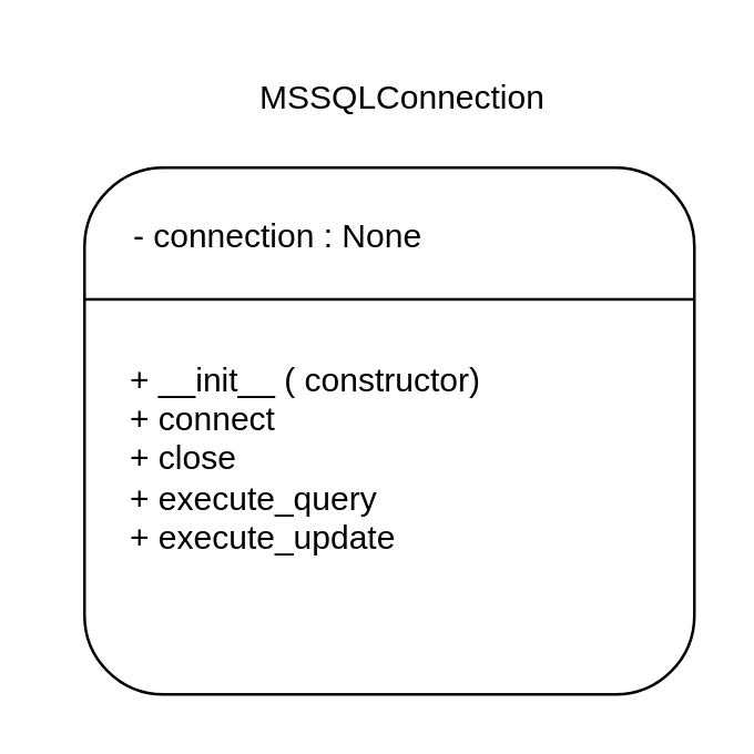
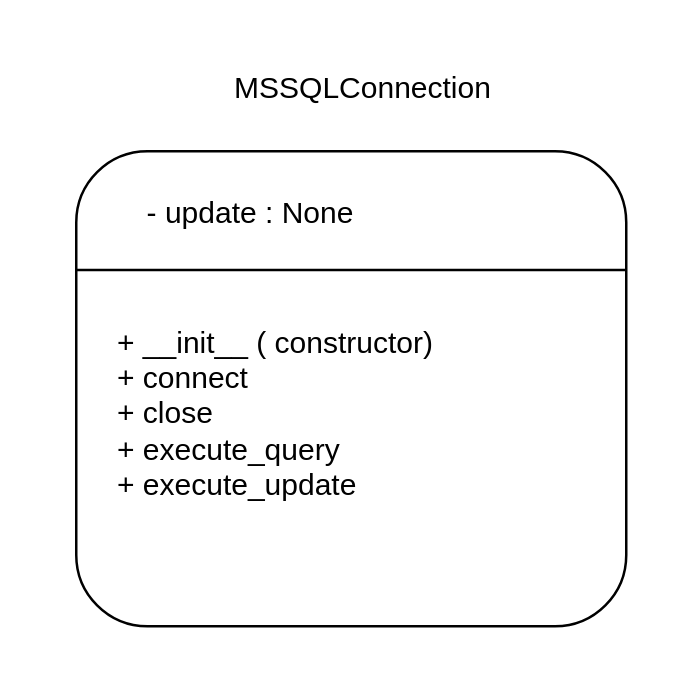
  <mxCell id="0" />
  <mxCell id="1" parent="0" />
  <mxCell id="2" value="" style="rounded=1;whiteSpace=wrap;html=1;" vertex="1" parent="1"><mxGeometry x="30" y="60" width="220" height="190" as="geometry" /></mxCell>
  <mxCell id="3" value="" style="endArrow=none;html=1;rounded=0;entryX=0;entryY=0.25;entryDx=0;entryDy=0;exitX=1;exitY=0.25;exitDx=0;exitDy=0;" edge="1" parent="1" source="2" target="2"><mxGeometry width="50" height="50" relative="1" as="geometry"><mxPoint x="240" y="190" as="sourcePoint" /><mxPoint x="120" y="320" as="targetPoint" /></mxGeometry></mxCell>
- <mxCell id="4" value="&lt;font style=&quot;vertical-align: inherit;&quot;&gt;&lt;font style=&quot;vertical-align: inherit;&quot;&gt;-&amp;nbsp;connection : None&lt;/font&gt;&lt;/font&gt;" style="text;html=1;align=center;verticalAlign=middle;whiteSpace=wrap;rounded=0;" vertex="1" parent="1"><mxGeometry x="20" y="70" width="160" height="30" as="geometry" /></mxCell>
+ <mxCell id="4" value="&lt;font style=&quot;vertical-align: inherit;&quot;&gt;&lt;font style=&quot;vertical-align: inherit;&quot;&gt;-&amp;nbsp;update : None&lt;/font&gt;&lt;/font&gt;" style="text;html=1;align=center;verticalAlign=middle;whiteSpace=wrap;rounded=0;" vertex="1" parent="1"><mxGeometry x="20" y="70" width="160" height="30" as="geometry" /></mxCell>
  <mxCell id="5" value="&lt;font style=&quot;vertical-align: inherit;&quot;&gt;&lt;font style=&quot;vertical-align: inherit;&quot;&gt;+&amp;nbsp;__init__ ( constructor)&lt;/font&gt;&lt;/font&gt;&lt;div style=&quot;text-align: left;&quot;&gt;&lt;font style=&quot;vertical-align: inherit;&quot;&gt;&lt;font style=&quot;vertical-align: inherit;&quot;&gt;+&amp;nbsp;connect&lt;/font&gt;&lt;/font&gt;&lt;/div&gt;&lt;div style=&quot;text-align: left;&quot;&gt;&lt;font style=&quot;vertical-align: inherit;&quot;&gt;&lt;font style=&quot;vertical-align: inherit;&quot;&gt;+ close&lt;/font&gt;&lt;/font&gt;&lt;/div&gt;&lt;div style=&quot;text-align: left;&quot;&gt;&lt;font style=&quot;vertical-align: inherit;&quot;&gt;&lt;font style=&quot;vertical-align: inherit;&quot;&gt;+&amp;nbsp;execute_query&lt;/font&gt;&lt;/font&gt;&lt;/div&gt;&lt;div style=&quot;text-align: left;&quot;&gt;&lt;font style=&quot;vertical-align: inherit;&quot;&gt;&lt;font style=&quot;vertical-align: inherit;&quot;&gt;+ execute_update&lt;/font&gt;&lt;/font&gt;&lt;/div&gt;" style="text;html=1;align=center;verticalAlign=middle;whiteSpace=wrap;rounded=0;" vertex="1" parent="1"><mxGeometry x="30" y="110" width="160" height="110" as="geometry" /></mxCell>
  <mxCell id="6" value="MSSQLConnection" style="text;html=1;align=center;verticalAlign=middle;whiteSpace=wrap;rounded=0;" vertex="1" parent="1"><mxGeometry x="85" y="20" width="120" height="30" as="geometry" /></mxCell>
